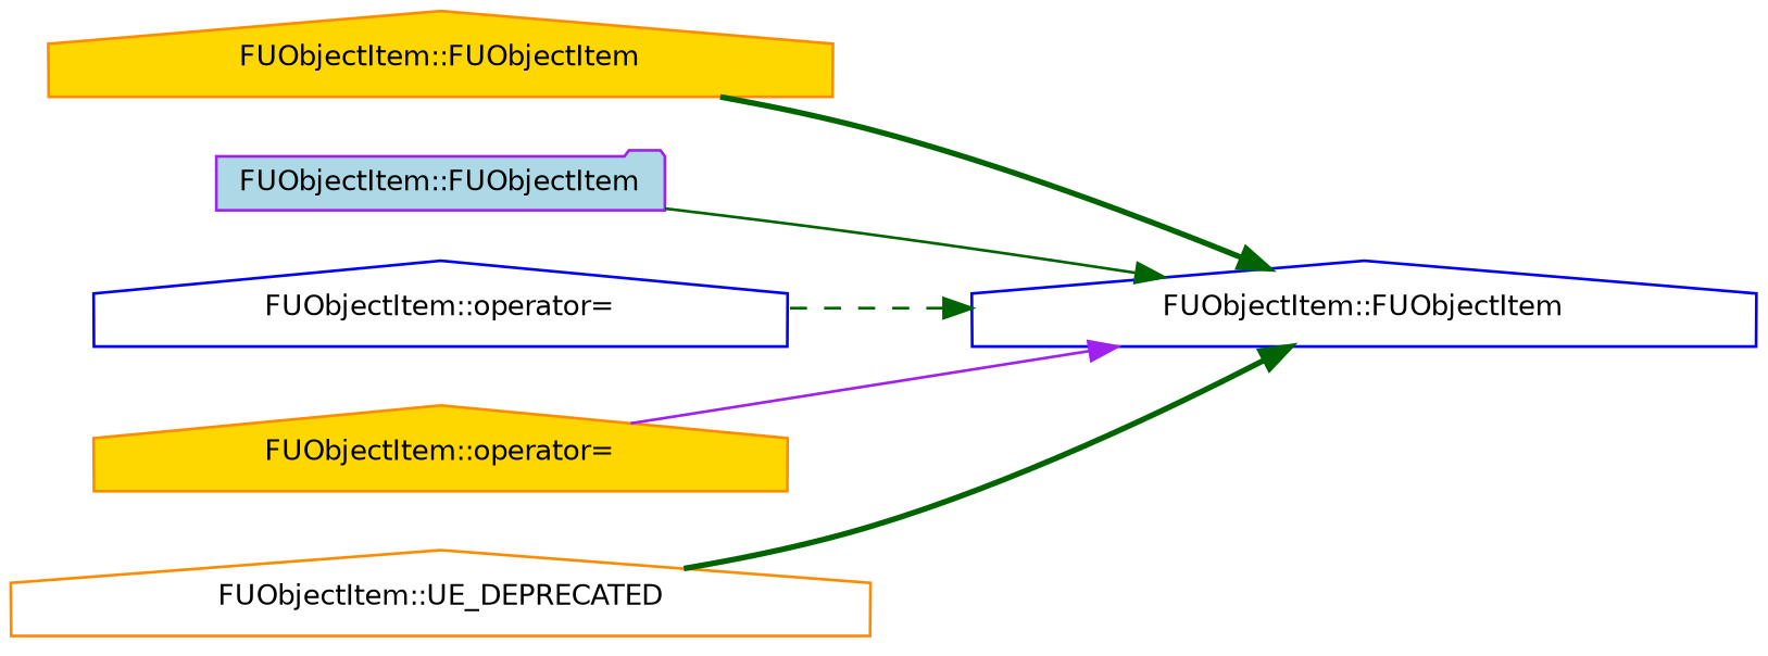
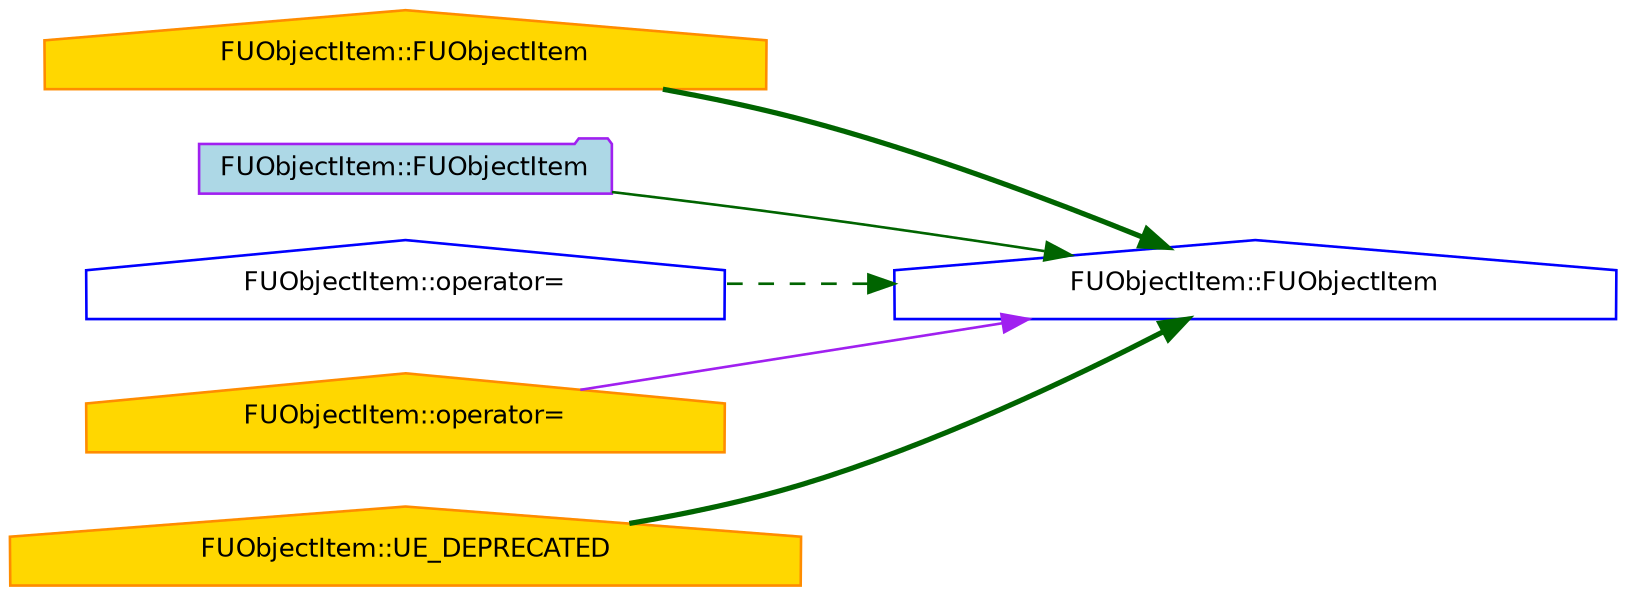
  digraph {
    rankdir=RL
    node [color=darkorange fillcolor=gold fontname=Helvetica fontsize=10 shape=house style=filled]
    edge [color=darkgreen dir=back fontname=Helvetica fontsize=10 labelfontname=Helvetica labelfontsize=10 style=bold]
    n1 [color=blue fillcolor=white fontcolor=black height=0.2 label="FUObjectItem::FUObjectItem" width=0.4]
    n2 [height=0.2 label="FUObjectItem::FUObjectItem" width=0.4]
    n3 [color=purple fillcolor=lightblue height=0.2 label="FUObjectItem::FUObjectItem" shape=folder width=0.4]
    n4 [color=blue fillcolor=white height=0.2 label="FUObjectItem::operator=" width=0.4]
    n5 [height=0.2 label="FUObjectItem::operator=" width=0.4]
-   n6 [fillcolor=white height=0.2 label="FUObjectItem::UE_DEPRECATED" width=0.4]
+   n6 [height=0.2 label="FUObjectItem::UE_DEPRECATED" width=0.4]
    n1 -> n2
    n1 -> n3 [style=solid]
    n1 -> n4 [style=dashed]
    n1 -> n5 [color=purple style=solid]
    n1 -> n6
  }
